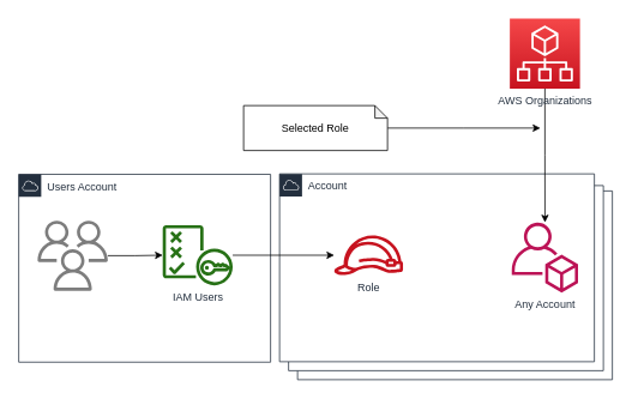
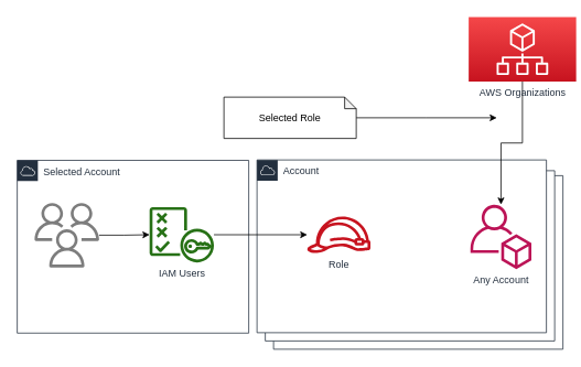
  <mxCell id="0" />
  <mxCell id="1" parent="0" />
- <mxCell id="2" value="Users Account" style="points=[[0,0],[0.25,0],[0.5,0],[0.75,0],[1,0],[1,0.25],[1,0.5],[1,0.75],[1,1],[0.75,1],[0.5,1],[0.25,1],[0,1],[0,0.75],[0,0.5],[0,0.25]];outlineConnect=0;gradientColor=none;html=1;whiteSpace=wrap;fontSize=12;fontStyle=0;shape=mxgraph.aws4.group;grIcon=mxgraph.aws4.group_aws_cloud;strokeColor=#232F3E;fillColor=#ffffff;verticalAlign=top;align=left;spacingLeft=30;fontColor=#232F3E;dashed=0;" parent="1" vertex="1"><mxGeometry x="20" y="193.5" width="280" height="209" as="geometry" /></mxCell>
+ <mxCell id="2" value="Selected Account" style="points=[[0,0],[0.25,0],[0.5,0],[0.75,0],[1,0],[1,0.25],[1,0.5],[1,0.75],[1,1],[0.75,1],[0.5,1],[0.25,1],[0,1],[0,0.75],[0,0.5],[0,0.25]];outlineConnect=0;gradientColor=none;html=1;whiteSpace=wrap;fontSize=12;fontStyle=0;shape=mxgraph.aws4.group;grIcon=mxgraph.aws4.group_aws_cloud;strokeColor=#232F3E;fillColor=#ffffff;verticalAlign=top;align=left;spacingLeft=30;fontColor=#232F3E;dashed=0;" parent="1" vertex="1"><mxGeometry x="20" y="193.5" width="280" height="209" as="geometry" /></mxCell>
  <mxCell id="3" value="Account" style="points=[[0,0],[0.25,0],[0.5,0],[0.75,0],[1,0],[1,0.25],[1,0.5],[1,0.75],[1,1],[0.75,1],[0.5,1],[0.25,1],[0,1],[0,0.75],[0,0.5],[0,0.25]];outlineConnect=0;gradientColor=none;html=1;whiteSpace=wrap;fontSize=12;fontStyle=0;shape=mxgraph.aws4.group;grIcon=mxgraph.aws4.group_aws_cloud;strokeColor=#232F3E;fillColor=#ffffff;verticalAlign=top;align=left;spacingLeft=30;fontColor=#232F3E;dashed=0;" parent="1" vertex="1"><mxGeometry x="330" y="212" width="350" height="210" as="geometry" /></mxCell>
  <mxCell id="4" value="Account" style="points=[[0,0],[0.25,0],[0.5,0],[0.75,0],[1,0],[1,0.25],[1,0.5],[1,0.75],[1,1],[0.75,1],[0.5,1],[0.25,1],[0,1],[0,0.75],[0,0.5],[0,0.25]];outlineConnect=0;gradientColor=none;html=1;whiteSpace=wrap;fontSize=12;fontStyle=0;shape=mxgraph.aws4.group;grIcon=mxgraph.aws4.group_aws_cloud;strokeColor=#232F3E;fillColor=#ffffff;verticalAlign=top;align=left;spacingLeft=30;fontColor=#232F3E;dashed=0;" parent="1" vertex="1"><mxGeometry x="320" y="206" width="350" height="206" as="geometry" /></mxCell>
  <mxCell id="5" value="Account" style="points=[[0,0],[0.25,0],[0.5,0],[0.75,0],[1,0],[1,0.25],[1,0.5],[1,0.75],[1,1],[0.75,1],[0.5,1],[0.25,1],[0,1],[0,0.75],[0,0.5],[0,0.25]];outlineConnect=0;gradientColor=none;html=1;whiteSpace=wrap;fontSize=12;fontStyle=0;shape=mxgraph.aws4.group;grIcon=mxgraph.aws4.group_aws_cloud;strokeColor=#232F3E;fillColor=#ffffff;verticalAlign=top;align=left;spacingLeft=30;fontColor=#232F3E;dashed=0;" parent="1" vertex="1"><mxGeometry x="310" y="193" width="350" height="209" as="geometry" /></mxCell>
  <mxCell id="6" style="edgeStyle=orthogonalEdgeStyle;rounded=0;orthogonalLoop=1;jettySize=auto;html=1;" parent="1" source="8" target="7" edge="1"><mxGeometry relative="1" as="geometry"><mxPoint x="228" y="288" as="sourcePoint" /></mxGeometry></mxCell>
  <mxCell id="7" value="Any Account" style="outlineConnect=0;fontColor=#232F3E;gradientColor=none;fillColor=#BC1356;strokeColor=none;dashed=0;verticalLabelPosition=bottom;verticalAlign=top;align=center;html=1;fontSize=12;fontStyle=0;aspect=fixed;pointerEvents=1;shape=mxgraph.aws4.organizations_account;" parent="1" vertex="1"><mxGeometry x="568" y="247" width="74" height="78" as="geometry" /></mxCell>
- <mxCell id="8" value="AWS Organizations&lt;br&gt;" style="outlineConnect=0;fontColor=#232F3E;gradientColor=#F54749;gradientDirection=north;fillColor=#C7131F;strokeColor=#ffffff;dashed=0;verticalLabelPosition=bottom;verticalAlign=top;align=center;html=1;fontSize=12;fontStyle=0;aspect=fixed;shape=mxgraph.aws4.resourceIcon;resIcon=mxgraph.aws4.organizations;" parent="1" vertex="1"><mxGeometry x="566" y="20" width="78" height="78" as="geometry" /></mxCell>
+ <mxCell id="8" value="AWS Organizations&lt;br&gt;" style="outlineConnect=0;fontColor=#232F3E;gradientColor=#F54749;gradientDirection=north;fillColor=#C7131F;strokeColor=#ffffff;dashed=0;verticalLabelPosition=bottom;verticalAlign=top;align=center;html=1;fontSize=12;fontStyle=0;aspect=fixed;shape=mxgraph.aws4.resourceIcon;resIcon=mxgraph.aws4.organizations;" parent="1" vertex="1"><mxGeometry x="566" y="20" width="130" height="78" as="geometry" /></mxCell>
  <mxCell id="9" style="edgeStyle=orthogonalEdgeStyle;rounded=0;orthogonalLoop=1;jettySize=auto;html=1;" parent="1" source="10" edge="1"><mxGeometry relative="1" as="geometry"><mxPoint x="600" y="142" as="targetPoint" /></mxGeometry></mxCell>
  <mxCell id="10" value="Selected Role" style="shape=note;whiteSpace=wrap;html=1;backgroundOutline=1;darkOpacity=0.05;strokeColor=#000000;fillColor=#FFFFFF;size=14;" parent="1" vertex="1"><mxGeometry x="270" y="117" width="160" height="50" as="geometry" /></mxCell>
  <mxCell id="11" value="Role" style="outlineConnect=0;fontColor=#232F3E;gradientColor=none;fillColor=#C7131F;strokeColor=none;dashed=0;verticalLabelPosition=bottom;verticalAlign=top;align=center;html=1;fontSize=12;fontStyle=0;aspect=fixed;pointerEvents=1;shape=mxgraph.aws4.role;" parent="1" vertex="1"><mxGeometry x="370" y="261.5" width="78" height="44" as="geometry" /></mxCell>
  <mxCell id="12" style="edgeStyle=orthogonalEdgeStyle;rounded=0;orthogonalLoop=1;jettySize=auto;html=1;" edge="1" parent="1" source="13" target="15"><mxGeometry relative="1" as="geometry" /></mxCell>
  <mxCell id="13" value="" style="outlineConnect=0;fontColor=#232F3E;gradientColor=none;fillColor=#7D7D7D;strokeColor=none;dashed=0;verticalLabelPosition=bottom;verticalAlign=top;align=center;html=1;fontSize=12;fontStyle=0;aspect=fixed;pointerEvents=1;shape=mxgraph.aws4.users;shadow=0;" parent="1" vertex="1"><mxGeometry x="41" y="245" width="78" height="78" as="geometry" /></mxCell>
  <mxCell id="14" style="edgeStyle=orthogonalEdgeStyle;rounded=0;orthogonalLoop=1;jettySize=auto;html=1;" edge="1" parent="1" source="15" target="11"><mxGeometry relative="1" as="geometry" /></mxCell>
  <mxCell id="15" value="IAM Users" style="outlineConnect=0;fontColor=#232F3E;gradientColor=none;fillColor=#277116;strokeColor=none;dashed=0;verticalLabelPosition=bottom;verticalAlign=top;align=center;html=1;fontSize=12;fontStyle=0;aspect=fixed;pointerEvents=1;shape=mxgraph.aws4.policy;" vertex="1" parent="1"><mxGeometry x="180" y="250" width="78" height="67" as="geometry" /></mxCell>
